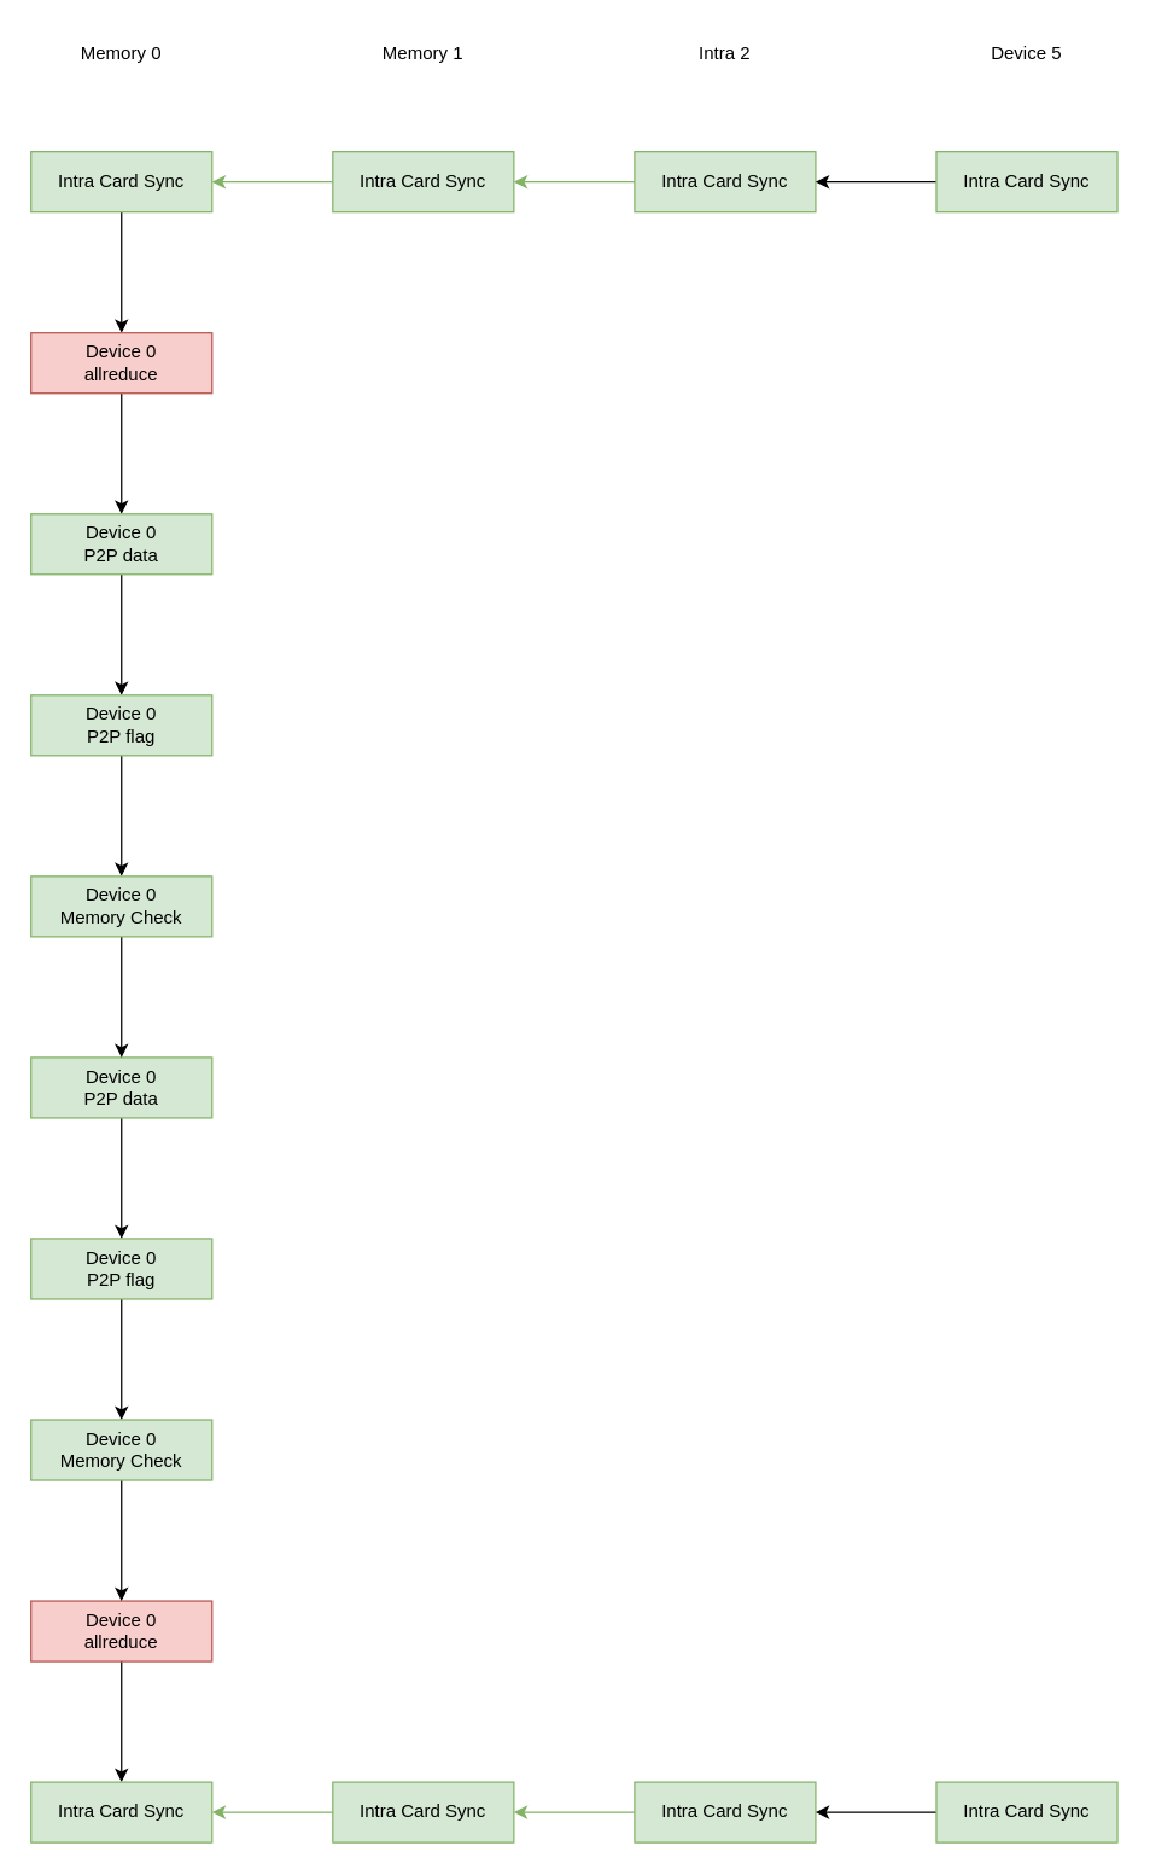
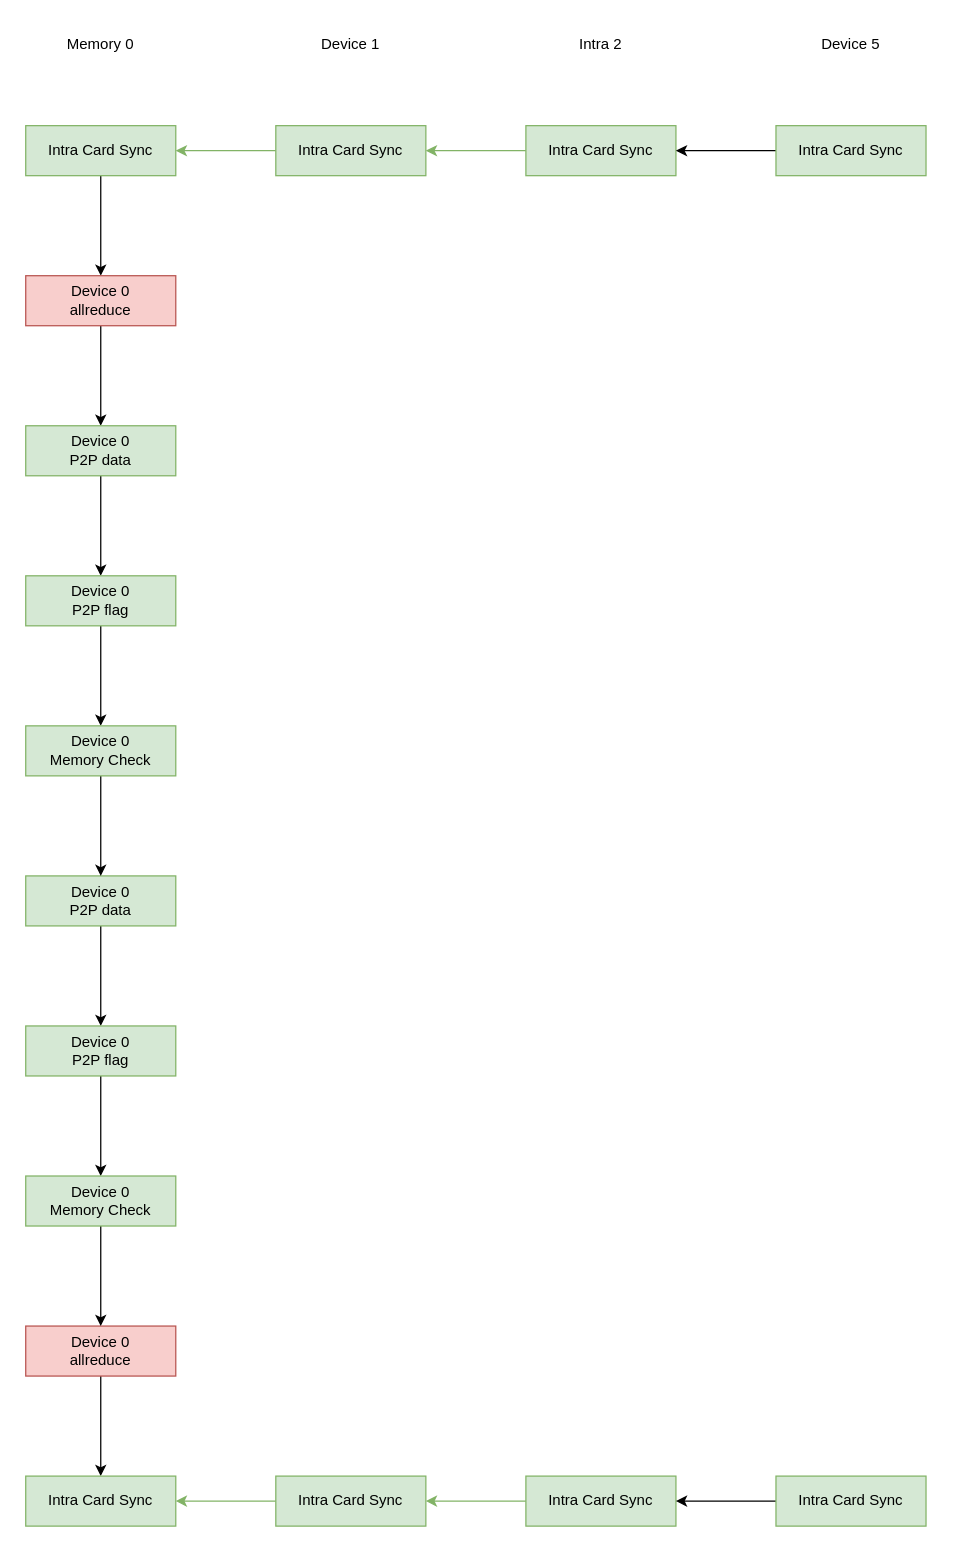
  <mxCell id="0" />
  <mxCell id="1" parent="0" />
  <mxCell id="2" value="" style="edgeStyle=orthogonalEdgeStyle;rounded=0;orthogonalLoop=1;jettySize=auto;html=1;" edge="1" parent="1" source="3" target="5"><mxGeometry relative="1" as="geometry" /></mxCell>
  <mxCell id="3" value="Intra Card Sync" style="rounded=0;whiteSpace=wrap;html=1;fillColor=#d5e8d4;strokeColor=#82b366;" vertex="1" parent="1"><mxGeometry x="20" y="100" width="120" height="40" as="geometry" /></mxCell>
  <mxCell id="4" value="" style="edgeStyle=orthogonalEdgeStyle;rounded=0;orthogonalLoop=1;jettySize=auto;html=1;" edge="1" parent="1" source="5" target="7"><mxGeometry relative="1" as="geometry" /></mxCell>
  <mxCell id="5" value="Device 0&lt;br&gt;allreduce" style="rounded=0;whiteSpace=wrap;html=1;fillColor=#f8cecc;strokeColor=#b85450;" vertex="1" parent="1"><mxGeometry x="20" y="220" width="120" height="40" as="geometry" /></mxCell>
  <mxCell id="6" value="" style="edgeStyle=orthogonalEdgeStyle;rounded=0;orthogonalLoop=1;jettySize=auto;html=1;" edge="1" parent="1" source="7" target="9"><mxGeometry relative="1" as="geometry" /></mxCell>
  <mxCell id="7" value="Device 0&lt;br&gt;P2P data" style="rounded=0;whiteSpace=wrap;html=1;fillColor=#d5e8d4;strokeColor=#82b366;" vertex="1" parent="1"><mxGeometry x="20" y="340" width="120" height="40" as="geometry" /></mxCell>
  <mxCell id="8" value="" style="edgeStyle=orthogonalEdgeStyle;rounded=0;orthogonalLoop=1;jettySize=auto;html=1;" edge="1" parent="1" source="9" target="19"><mxGeometry relative="1" as="geometry" /></mxCell>
  <mxCell id="9" value="Device 0&lt;br style=&quot;border-color: var(--border-color);&quot;&gt;P2P flag" style="rounded=0;whiteSpace=wrap;html=1;fillColor=#d5e8d4;strokeColor=#82b366;" vertex="1" parent="1"><mxGeometry x="20" y="460" width="120" height="40" as="geometry" /></mxCell>
  <mxCell id="10" value="" style="edgeStyle=orthogonalEdgeStyle;rounded=0;orthogonalLoop=1;jettySize=auto;html=1;" edge="1" parent="1" source="11" target="13"><mxGeometry relative="1" as="geometry" /></mxCell>
  <mxCell id="11" value="Device 0&lt;br style=&quot;border-color: var(--border-color);&quot;&gt;P2P data" style="rounded=0;whiteSpace=wrap;html=1;fillColor=#d5e8d4;strokeColor=#82b366;" vertex="1" parent="1"><mxGeometry x="20" y="700" width="120" height="40" as="geometry" /></mxCell>
  <mxCell id="12" value="" style="edgeStyle=orthogonalEdgeStyle;rounded=0;orthogonalLoop=1;jettySize=auto;html=1;" edge="1" parent="1" source="13"><mxGeometry relative="1" as="geometry"><mxPoint x="80" y="940" as="targetPoint" /></mxGeometry></mxCell>
  <mxCell id="13" value="Device 0&lt;br style=&quot;border-color: var(--border-color);&quot;&gt;P2P flag" style="rounded=0;whiteSpace=wrap;html=1;fillColor=#d5e8d4;strokeColor=#82b366;" vertex="1" parent="1"><mxGeometry x="20" y="820" width="120" height="40" as="geometry" /></mxCell>
  <mxCell id="14" value="" style="edgeStyle=orthogonalEdgeStyle;rounded=0;orthogonalLoop=1;jettySize=auto;html=1;fillColor=#d5e8d4;strokeColor=#82b366;" edge="1" parent="1" source="15" target="3"><mxGeometry relative="1" as="geometry" /></mxCell>
  <mxCell id="15" value="Intra Card Sync" style="rounded=0;whiteSpace=wrap;html=1;fillColor=#d5e8d4;strokeColor=#82b366;" vertex="1" parent="1"><mxGeometry x="220" y="100" width="120" height="40" as="geometry" /></mxCell>
  <mxCell id="16" value="" style="edgeStyle=orthogonalEdgeStyle;rounded=0;orthogonalLoop=1;jettySize=auto;html=1;fillColor=#d5e8d4;strokeColor=#82b366;" edge="1" parent="1" source="17" target="15"><mxGeometry relative="1" as="geometry" /></mxCell>
  <mxCell id="17" value="Intra Card Sync" style="rounded=0;whiteSpace=wrap;html=1;fillColor=#d5e8d4;strokeColor=#82b366;" vertex="1" parent="1"><mxGeometry x="420" y="100" width="120" height="40" as="geometry" /></mxCell>
  <mxCell id="18" value="" style="edgeStyle=orthogonalEdgeStyle;rounded=0;orthogonalLoop=1;jettySize=auto;html=1;" edge="1" parent="1" source="19" target="11"><mxGeometry relative="1" as="geometry" /></mxCell>
  <mxCell id="19" value="Device 0&lt;br&gt;Memory Check" style="rounded=0;whiteSpace=wrap;html=1;fillColor=#d5e8d4;strokeColor=#82b366;" vertex="1" parent="1"><mxGeometry x="20" y="580" width="120" height="40" as="geometry" /></mxCell>
  <mxCell id="20" value="" style="edgeStyle=orthogonalEdgeStyle;rounded=0;orthogonalLoop=1;jettySize=auto;html=1;" edge="1" parent="1" source="21" target="22"><mxGeometry relative="1" as="geometry" /></mxCell>
  <mxCell id="21" value="Device 0&lt;br&gt;allreduce" style="rounded=0;whiteSpace=wrap;html=1;fillColor=#f8cecc;strokeColor=#b85450;" vertex="1" parent="1"><mxGeometry x="20" y="1060" width="120" height="40" as="geometry" /></mxCell>
  <mxCell id="22" value="Intra Card Sync" style="rounded=0;whiteSpace=wrap;html=1;fillColor=#d5e8d4;strokeColor=#82b366;" vertex="1" parent="1"><mxGeometry x="20" y="1180" width="120" height="40" as="geometry" /></mxCell>
  <mxCell id="23" value="" style="edgeStyle=orthogonalEdgeStyle;rounded=0;orthogonalLoop=1;jettySize=auto;html=1;fillColor=#d5e8d4;strokeColor=#82b366;" edge="1" parent="1" source="24" target="22"><mxGeometry relative="1" as="geometry" /></mxCell>
  <mxCell id="24" value="Intra Card Sync" style="rounded=0;whiteSpace=wrap;html=1;fillColor=#d5e8d4;strokeColor=#82b366;" vertex="1" parent="1"><mxGeometry x="220" y="1180" width="120" height="40" as="geometry" /></mxCell>
  <mxCell id="25" value="" style="edgeStyle=orthogonalEdgeStyle;rounded=0;orthogonalLoop=1;jettySize=auto;html=1;fillColor=#d5e8d4;strokeColor=#82b366;" edge="1" parent="1" source="26" target="24"><mxGeometry relative="1" as="geometry" /></mxCell>
  <mxCell id="26" value="Intra Card Sync" style="rounded=0;whiteSpace=wrap;html=1;fillColor=#d5e8d4;strokeColor=#82b366;" vertex="1" parent="1"><mxGeometry x="420" y="1180" width="120" height="40" as="geometry" /></mxCell>
  <mxCell id="27" value="" style="edgeStyle=orthogonalEdgeStyle;rounded=0;orthogonalLoop=1;jettySize=auto;html=1;" edge="1" parent="1" source="28" target="21"><mxGeometry relative="1" as="geometry" /></mxCell>
  <mxCell id="28" value="Device 0&lt;br&gt;Memory Check" style="rounded=0;whiteSpace=wrap;html=1;fillColor=#d5e8d4;strokeColor=#82b366;" vertex="1" parent="1"><mxGeometry x="20" y="940" width="120" height="40" as="geometry" /></mxCell>
  <mxCell id="29" value="" style="edgeStyle=orthogonalEdgeStyle;rounded=0;orthogonalLoop=1;jettySize=auto;html=1;" edge="1" parent="1" source="30" target="17"><mxGeometry relative="1" as="geometry" /></mxCell>
  <mxCell id="30" value="Intra Card Sync" style="rounded=0;whiteSpace=wrap;html=1;fillColor=#d5e8d4;strokeColor=#82b366;" vertex="1" parent="1"><mxGeometry x="620" y="100" width="120" height="40" as="geometry" /></mxCell>
  <mxCell id="31" value="" style="edgeStyle=orthogonalEdgeStyle;rounded=0;orthogonalLoop=1;jettySize=auto;html=1;" edge="1" parent="1" source="32" target="26"><mxGeometry relative="1" as="geometry" /></mxCell>
  <mxCell id="32" value="Intra Card Sync" style="rounded=0;whiteSpace=wrap;html=1;fillColor=#d5e8d4;strokeColor=#82b366;" vertex="1" parent="1"><mxGeometry x="620" y="1180" width="120" height="40" as="geometry" /></mxCell>
  <mxCell id="33" value="Memory 0" style="text;html=1;strokeColor=none;fillColor=none;align=center;verticalAlign=middle;whiteSpace=wrap;rounded=0;" vertex="1" parent="1"><mxGeometry x="50" y="20" width="60" height="30" as="geometry" /></mxCell>
- <mxCell id="34" value="Memory 1" style="text;html=1;strokeColor=none;fillColor=none;align=center;verticalAlign=middle;whiteSpace=wrap;rounded=0;" vertex="1" parent="1"><mxGeometry x="250" y="20" width="60" height="30" as="geometry" /></mxCell>
+ <mxCell id="34" value="Device 1" style="text;html=1;strokeColor=none;fillColor=none;align=center;verticalAlign=middle;whiteSpace=wrap;rounded=0;" vertex="1" parent="1"><mxGeometry x="250" y="20" width="60" height="30" as="geometry" /></mxCell>
  <mxCell id="35" value="Intra 2" style="text;html=1;strokeColor=none;fillColor=none;align=center;verticalAlign=middle;whiteSpace=wrap;rounded=0;" vertex="1" parent="1"><mxGeometry x="450" y="20" width="60" height="30" as="geometry" /></mxCell>
  <mxCell id="36" value="Device 5" style="text;html=1;strokeColor=none;fillColor=none;align=center;verticalAlign=middle;whiteSpace=wrap;rounded=0;" vertex="1" parent="1"><mxGeometry x="650" y="20" width="60" height="30" as="geometry" /></mxCell>
